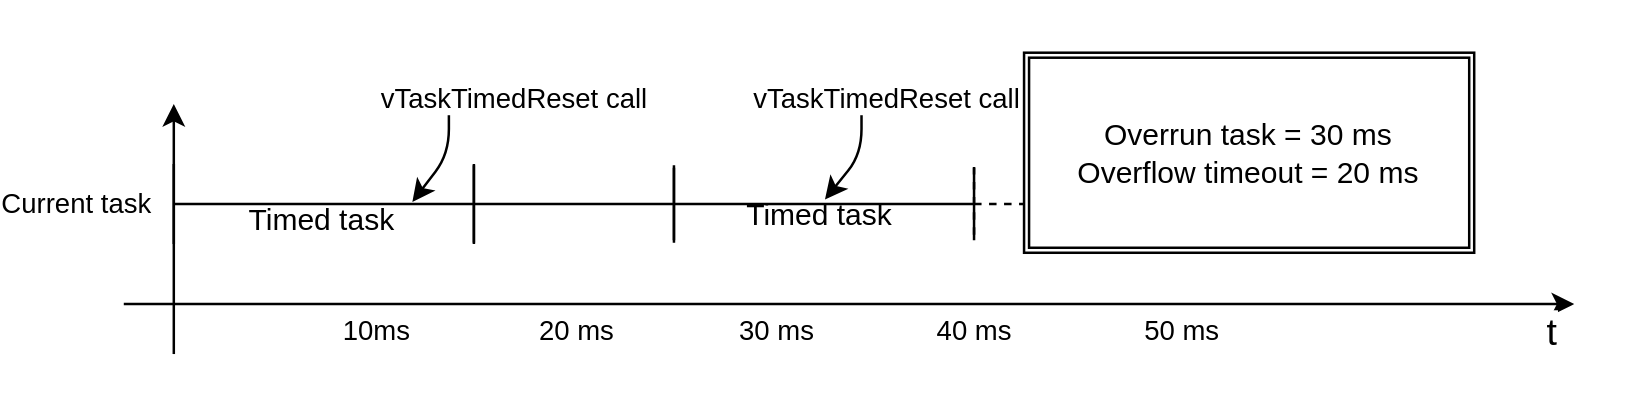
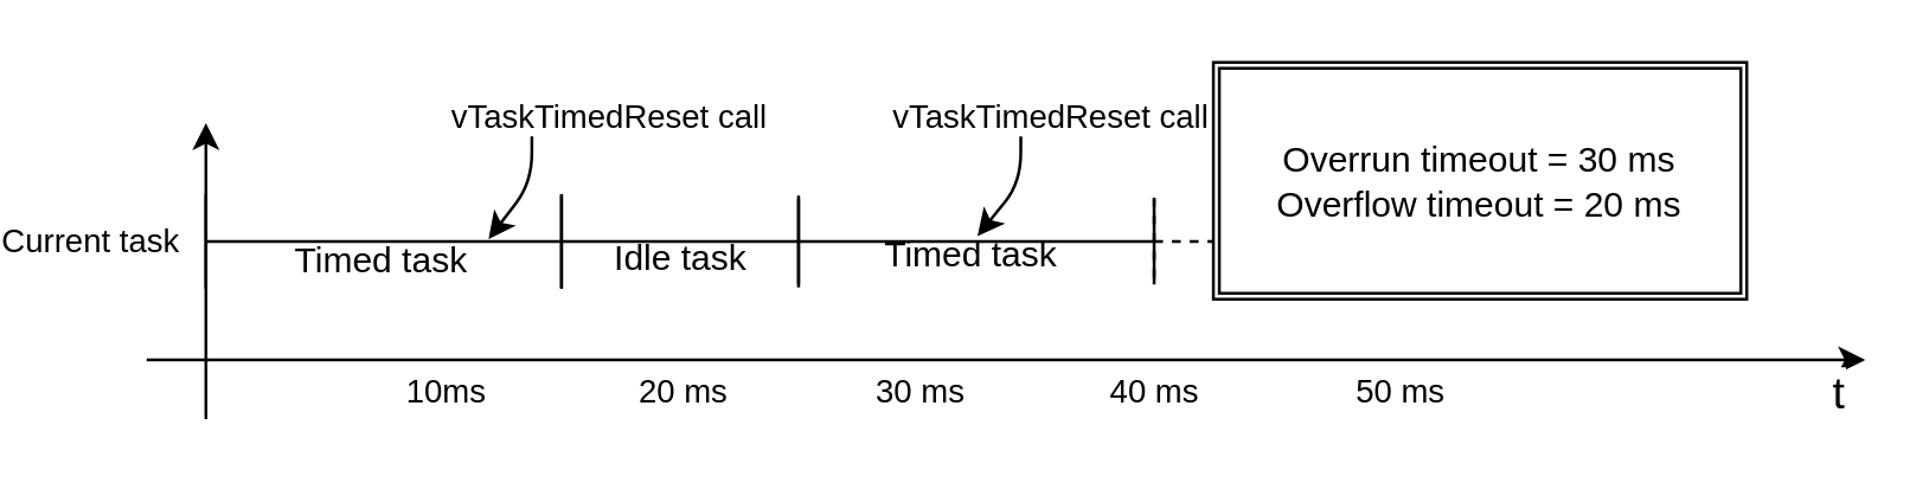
  <mxCell id="0" />
  <mxCell id="1" parent="0" />
  <mxCell id="2" value="" style="shape=crossbar;whiteSpace=wrap;html=1;rounded=1;dashed=1;" vertex="1" parent="1"><mxGeometry x="360" y="66.25" width="120" height="29.5" as="geometry" /></mxCell>
  <mxCell id="3" value="" style="endArrow=classic;html=1;" parent="1" edge="1"><mxGeometry width="50" height="50" relative="1" as="geometry"><mxPoint x="20" y="121" as="sourcePoint" /><mxPoint x="600" y="121" as="targetPoint" /></mxGeometry></mxCell>
  <mxCell id="4" value="10ms" style="edgeLabel;html=1;align=center;verticalAlign=middle;resizable=0;points=[];" parent="3" vertex="1" connectable="0"><mxGeometry x="-0.521" y="-1" relative="1" as="geometry"><mxPoint x="-38.8" y="9" as="offset" /></mxGeometry></mxCell>
  <mxCell id="5" value="20 ms&lt;br&gt;" style="edgeLabel;html=1;align=center;verticalAlign=middle;resizable=0;points=[];" parent="3" vertex="1" connectable="0"><mxGeometry x="-0.103" y="1" relative="1" as="geometry"><mxPoint x="-80" y="11" as="offset" /></mxGeometry></mxCell>
  <mxCell id="6" value="30 ms&lt;br&gt;" style="edgeLabel;html=1;align=center;verticalAlign=middle;resizable=0;points=[];" parent="3" vertex="1" connectable="0"><mxGeometry x="-0.105" y="-1" relative="1" as="geometry"><mxPoint y="9" as="offset" /></mxGeometry></mxCell>
  <mxCell id="7" value="40 ms&lt;br&gt;" style="edgeLabel;html=1;align=center;verticalAlign=middle;resizable=0;points=[];" parent="3" vertex="1" connectable="0"><mxGeometry x="0.17" relative="1" as="geometry"><mxPoint y="10" as="offset" /></mxGeometry></mxCell>
  <mxCell id="8" value="50 ms" style="edgeLabel;html=1;align=center;verticalAlign=middle;resizable=0;points=[];" parent="3" vertex="1" connectable="0"><mxGeometry x="0.455" y="-1" relative="1" as="geometry"><mxPoint y="9" as="offset" /></mxGeometry></mxCell>
  <mxCell id="9" value="&lt;font style=&quot;font-size: 15px&quot;&gt;t&lt;/font&gt;" style="edgeLabel;html=1;align=center;verticalAlign=middle;resizable=0;points=[];" parent="3" vertex="1" connectable="0"><mxGeometry x="0.965" relative="1" as="geometry"><mxPoint y="10" as="offset" /></mxGeometry></mxCell>
  <mxCell id="10" value="" style="endArrow=classic;html=1;" parent="1" edge="1"><mxGeometry width="50" height="50" relative="1" as="geometry"><mxPoint x="40" y="141" as="sourcePoint" /><mxPoint x="40" y="41" as="targetPoint" /></mxGeometry></mxCell>
  <mxCell id="11" value="Current task" style="edgeLabel;html=1;align=center;verticalAlign=middle;resizable=0;points=[];" parent="10" vertex="1" connectable="0"><mxGeometry x="0.127" y="1" relative="1" as="geometry"><mxPoint x="-39" y="-4.61" as="offset" /></mxGeometry></mxCell>
  <mxCell id="12" value="" style="shape=crossbar;whiteSpace=wrap;html=1;rounded=1;" parent="1" vertex="1"><mxGeometry x="40" y="65" width="120" height="32" as="geometry" /></mxCell>
  <mxCell id="13" value="Timed task" style="text;html=1;align=center;verticalAlign=middle;resizable=0;points=[];autosize=1;" parent="12" vertex="1"><mxGeometry x="23.923" y="13" width="70" height="20" as="geometry" /></mxCell>
  <mxCell id="14" value="" style="shape=crossbar;whiteSpace=wrap;html=1;rounded=1;" parent="1" vertex="1"><mxGeometry x="160" y="65.5" width="80" height="31" as="geometry" /></mxCell>
+ <mxCell id="15" value="Idle task" style="text;html=1;align=center;verticalAlign=middle;resizable=0;points=[];autosize=1;" parent="14" vertex="1"><mxGeometry x="10.154" y="11" width="60" height="20" as="geometry" /></mxCell>
  <mxCell id="16" value="" style="shape=crossbar;whiteSpace=wrap;html=1;rounded=1;" parent="1" vertex="1"><mxGeometry x="240" y="66.5" width="120" height="29" as="geometry" /></mxCell>
  <mxCell id="17" value="Timed task" style="text;html=1;align=center;verticalAlign=middle;resizable=0;points=[];autosize=1;" parent="16" vertex="1"><mxGeometry x="23.077" y="9" width="70" height="20" as="geometry" /></mxCell>
- <mxCell id="18" value="Overrun task = 30 ms&lt;br&gt;Overflow timeout = 20 ms" style="shape=ext;double=1;rounded=0;whiteSpace=wrap;html=1;" parent="1" vertex="1"><mxGeometry x="380" y="20.5" width="180" height="80" as="geometry" /></mxCell>
+ <mxCell id="18" value="Overrun timeout = 30 ms&lt;br&gt;Overflow timeout = 20 ms" style="shape=ext;double=1;rounded=0;whiteSpace=wrap;html=1;" parent="1" vertex="1"><mxGeometry x="380" y="20.5" width="180" height="80" as="geometry" /></mxCell>
  <mxCell id="19" value="" style="endArrow=classic;html=1;entryX=1.021;entryY=0.11;entryDx=0;entryDy=0;entryPerimeter=0;" parent="1" target="13" edge="1"><mxGeometry width="50" height="50" relative="1" as="geometry"><mxPoint x="150" y="41" as="sourcePoint" /><mxPoint x="170" y="-9" as="targetPoint" /><Array as="points"><mxPoint x="150" y="61" /></Array></mxGeometry></mxCell>
  <mxCell id="20" value="vTaskTimedReset call" style="edgeLabel;html=1;align=center;verticalAlign=middle;resizable=0;points=[];" parent="19" vertex="1" connectable="0"><mxGeometry x="-0.22" y="5" relative="1" as="geometry"><mxPoint x="20" y="-19.9" as="offset" /></mxGeometry></mxCell>
  <mxCell id="21" value="" style="endArrow=classic;html=1;entryX=1.021;entryY=0.11;entryDx=0;entryDy=0;entryPerimeter=0;" parent="1" edge="1"><mxGeometry width="50" height="50" relative="1" as="geometry"><mxPoint x="315" y="41" as="sourcePoint" /><mxPoint x="300.393" y="79.2" as="targetPoint" /><Array as="points"><mxPoint x="315" y="61" /></Array></mxGeometry></mxCell>
  <mxCell id="22" value="vTaskTimedReset call" style="edgeLabel;html=1;align=center;verticalAlign=middle;resizable=0;points=[];" parent="21" vertex="1" connectable="0"><mxGeometry x="-0.22" y="5" relative="1" as="geometry"><mxPoint x="4.03" y="-19.9" as="offset" /></mxGeometry></mxCell>
